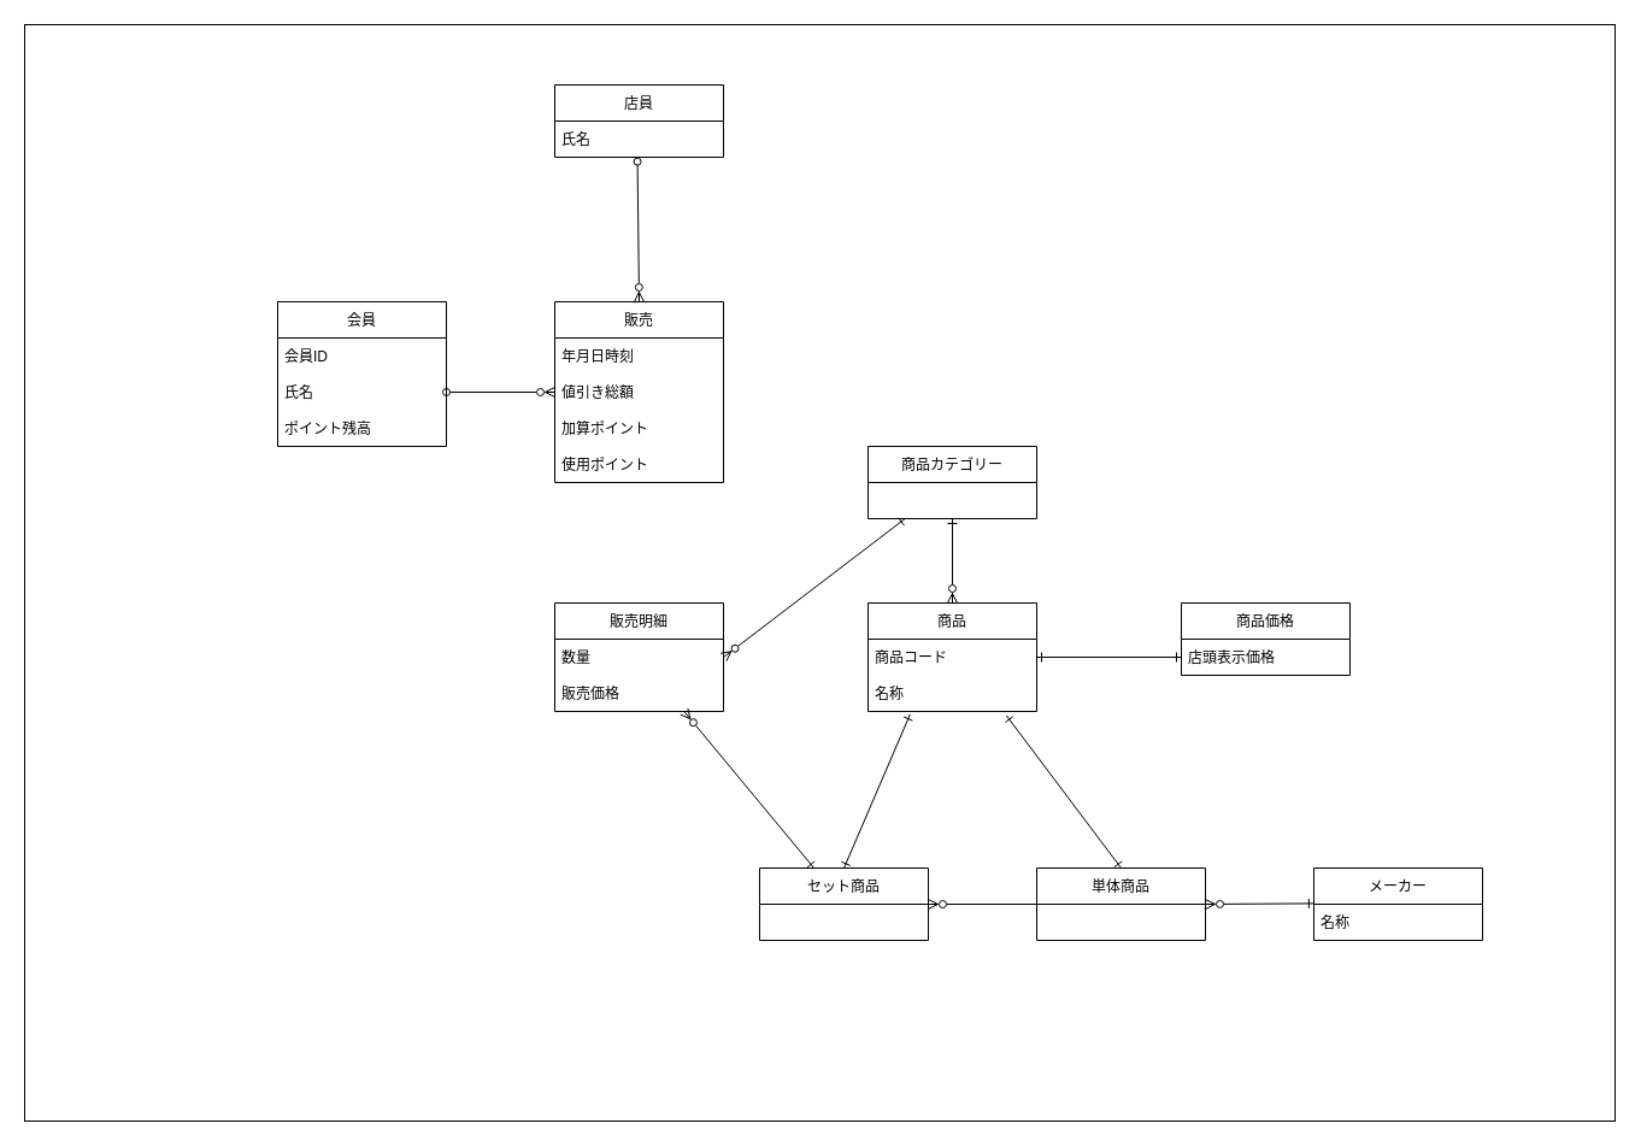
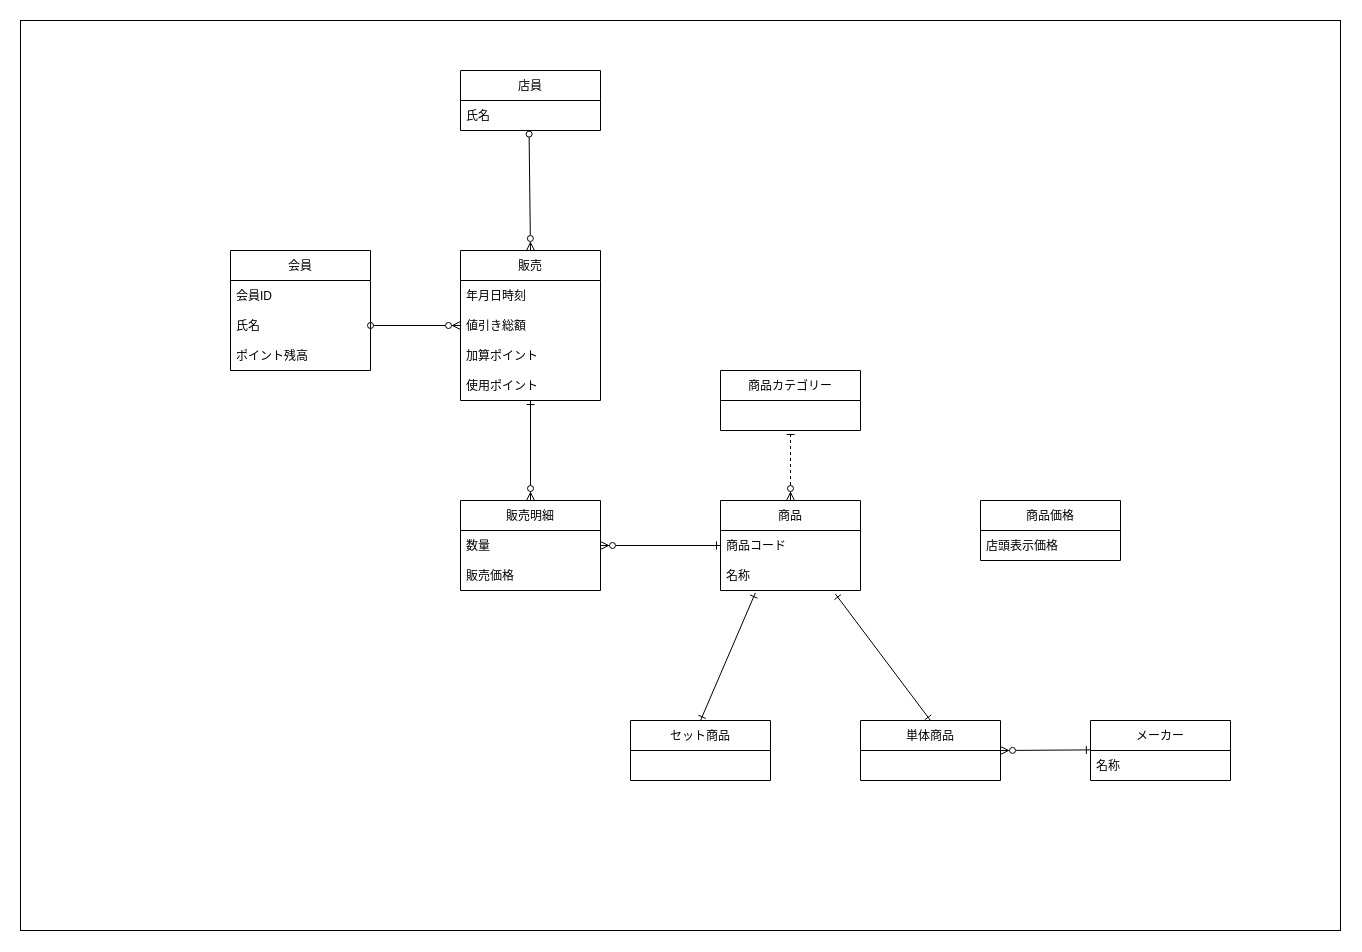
  <mxCell id="0" />
  <mxCell id="1" parent="0" />
  <mxCell id="2" value="" style="rounded=0;whiteSpace=wrap;html=1;" parent="1" vertex="1"><mxGeometry x="20" y="20" width="1320" height="910" as="geometry" /></mxCell>
  <mxCell id="3" style="edgeStyle=none;html=1;entryX=0.5;entryY=0;entryDx=0;entryDy=0;startArrow=ERone;startFill=0;endArrow=ERzeroToMany;endFill=0;" parent="1" edge="1"><mxGeometry relative="1" as="geometry"><mxPoint x="565" y="670" as="targetPoint" /></mxGeometry></mxCell>
  <mxCell id="4" style="edgeStyle=none;html=1;exitX=1;exitY=0.5;exitDx=0;exitDy=0;entryX=0;entryY=0.5;entryDx=0;entryDy=0;startArrow=ERzeroToMany;startFill=0;endArrow=ERzeroToMany;endFill=0;" parent="1" edge="1"><mxGeometry relative="1" as="geometry"><mxPoint x="1080" y="696" as="targetPoint" /></mxGeometry></mxCell>
  <mxCell id="5" value="会員" style="swimlane;fontStyle=0;childLayout=stackLayout;horizontal=1;startSize=30;horizontalStack=0;resizeParent=1;resizeParentMax=0;resizeLast=0;collapsible=0;marginBottom=0;" vertex="1" parent="1"><mxGeometry x="230" y="250" width="140" height="120" as="geometry" /></mxCell>
  <mxCell id="6" value="会員ID" style="text;strokeColor=none;fillColor=none;align=left;verticalAlign=middle;spacingLeft=4;spacingRight=4;overflow=hidden;points=[[0,0.5],[1,0.5]];portConstraint=eastwest;rotatable=0;" vertex="1" parent="5"><mxGeometry y="30" width="140" height="30" as="geometry" /></mxCell>
  <mxCell id="7" value="氏名" style="text;strokeColor=none;fillColor=none;align=left;verticalAlign=middle;spacingLeft=4;spacingRight=4;overflow=hidden;points=[[0,0.5],[1,0.5]];portConstraint=eastwest;rotatable=0;" vertex="1" parent="5"><mxGeometry y="60" width="140" height="30" as="geometry" /></mxCell>
  <mxCell id="8" value="ポイント残高" style="text;strokeColor=none;fillColor=none;align=left;verticalAlign=middle;spacingLeft=4;spacingRight=4;overflow=hidden;points=[[0,0.5],[1,0.5]];portConstraint=eastwest;rotatable=0;" vertex="1" parent="5"><mxGeometry y="90" width="140" height="30" as="geometry" /></mxCell>
  <mxCell id="9" style="edgeStyle=none;html=1;exitX=0.5;exitY=0;exitDx=0;exitDy=0;entryX=0.49;entryY=1.12;entryDx=0;entryDy=0;entryPerimeter=0;startArrow=ERzeroToMany;startFill=0;endArrow=oval;endFill=0;" edge="1" parent="1" source="10" target="17"><mxGeometry relative="1" as="geometry" /></mxCell>
  <mxCell id="10" value="販売" style="swimlane;fontStyle=0;childLayout=stackLayout;horizontal=1;startSize=30;horizontalStack=0;resizeParent=1;resizeParentMax=0;resizeLast=0;collapsible=0;marginBottom=0;" vertex="1" parent="1"><mxGeometry x="460" y="250" width="140" height="150" as="geometry" /></mxCell>
  <mxCell id="11" value="年月日時刻" style="text;strokeColor=none;fillColor=none;align=left;verticalAlign=middle;spacingLeft=4;spacingRight=4;overflow=hidden;points=[[0,0.5],[1,0.5]];portConstraint=eastwest;rotatable=0;" vertex="1" parent="10"><mxGeometry y="30" width="140" height="30" as="geometry" /></mxCell>
  <mxCell id="12" value="値引き総額" style="text;strokeColor=none;fillColor=none;align=left;verticalAlign=middle;spacingLeft=4;spacingRight=4;overflow=hidden;points=[[0,0.5],[1,0.5]];portConstraint=eastwest;rotatable=0;" vertex="1" parent="10"><mxGeometry y="60" width="140" height="30" as="geometry" /></mxCell>
  <mxCell id="13" value="加算ポイント" style="text;strokeColor=none;fillColor=none;align=left;verticalAlign=middle;spacingLeft=4;spacingRight=4;overflow=hidden;points=[[0,0.5],[1,0.5]];portConstraint=eastwest;rotatable=0;" vertex="1" parent="10"><mxGeometry y="90" width="140" height="30" as="geometry" /></mxCell>
  <mxCell id="14" value="使用ポイント" style="text;strokeColor=none;fillColor=none;align=left;verticalAlign=middle;spacingLeft=4;spacingRight=4;overflow=hidden;points=[[0,0.5],[1,0.5]];portConstraint=eastwest;rotatable=0;" vertex="1" parent="10"><mxGeometry y="120" width="140" height="30" as="geometry" /></mxCell>
  <mxCell id="15" value="店員" style="swimlane;fontStyle=0;childLayout=stackLayout;horizontal=1;startSize=30;horizontalStack=0;resizeParent=1;resizeParentMax=0;resizeLast=0;collapsible=0;marginBottom=0;" vertex="1" parent="1"><mxGeometry x="460" y="70" width="140" height="60" as="geometry" /></mxCell>
  <mxCell id="16" style="edgeStyle=none;html=1;startArrow=oval;startFill=0;endArrow=ERzeroToMany;endFill=0;" edge="1" parent="1" source="7" target="12"><mxGeometry relative="1" as="geometry" /></mxCell>
  <mxCell id="17" value="氏名" style="text;strokeColor=none;fillColor=none;align=left;verticalAlign=middle;spacingLeft=4;spacingRight=4;overflow=hidden;points=[[0,0.5],[1,0.5]];portConstraint=eastwest;rotatable=0;" vertex="1" parent="1"><mxGeometry x="460" y="100" width="140" height="30" as="geometry" /></mxCell>
- <mxCell id="18" style="edgeStyle=none;html=1;startArrow=ERzeroToMany;startFill=0;endArrow=ERone;endFill=0;" edge="1" parent="1" source="19" target="33"><mxGeometry relative="1" as="geometry" /></mxCell>
+ <mxCell id="18" style="edgeStyle=none;html=1;startArrow=ERzeroToMany;startFill=0;endArrow=ERone;endFill=0;" edge="1" parent="1" source="19" target="14"><mxGeometry relative="1" as="geometry" /></mxCell>
  <mxCell id="19" value="販売明細" style="swimlane;fontStyle=0;childLayout=stackLayout;horizontal=1;startSize=30;horizontalStack=0;resizeParent=1;resizeParentMax=0;resizeLast=0;collapsible=0;marginBottom=0;" vertex="1" parent="1"><mxGeometry x="460" y="500" width="140" height="90" as="geometry" /></mxCell>
  <mxCell id="20" value="数量" style="text;strokeColor=none;fillColor=none;align=left;verticalAlign=middle;spacingLeft=4;spacingRight=4;overflow=hidden;points=[[0,0.5],[1,0.5]];portConstraint=eastwest;rotatable=0;" vertex="1" parent="19"><mxGeometry y="30" width="140" height="30" as="geometry" /></mxCell>
  <mxCell id="21" value="販売価格" style="text;strokeColor=none;fillColor=none;align=left;verticalAlign=middle;spacingLeft=4;spacingRight=4;overflow=hidden;points=[[0,0.5],[1,0.5]];portConstraint=eastwest;rotatable=0;" vertex="1" parent="19"><mxGeometry y="60" width="140" height="30" as="geometry" /></mxCell>
- <mxCell id="22" style="edgeStyle=none;html=1;entryX=0.5;entryY=1;entryDx=0;entryDy=0;startArrow=ERzeroToMany;startFill=0;endArrow=ERone;endFill=0;" edge="1" parent="1" source="23" target="27"><mxGeometry relative="1" as="geometry" /></mxCell>
+ <mxCell id="22" style="edgeStyle=none;html=1;entryX=0.5;entryY=1;entryDx=0;entryDy=0;startArrow=ERzeroToMany;startFill=0;endArrow=ERone;endFill=0;dashed=1;" edge="1" parent="1" source="23" target="27"><mxGeometry relative="1" as="geometry" /></mxCell>
  <mxCell id="23" value="商品" style="swimlane;fontStyle=0;childLayout=stackLayout;horizontal=1;startSize=30;horizontalStack=0;resizeParent=1;resizeParentMax=0;resizeLast=0;collapsible=0;marginBottom=0;" vertex="1" parent="1"><mxGeometry x="720" y="500" width="140" height="90" as="geometry" /></mxCell>
  <mxCell id="24" value="商品コード" style="text;strokeColor=none;fillColor=none;align=left;verticalAlign=middle;spacingLeft=4;spacingRight=4;overflow=hidden;points=[[0,0.5],[1,0.5]];portConstraint=eastwest;rotatable=0;" vertex="1" parent="23"><mxGeometry y="30" width="140" height="30" as="geometry" /></mxCell>
  <mxCell id="25" value="名称" style="text;strokeColor=none;fillColor=none;align=left;verticalAlign=middle;spacingLeft=4;spacingRight=4;overflow=hidden;points=[[0,0.5],[1,0.5]];portConstraint=eastwest;rotatable=0;" vertex="1" parent="23"><mxGeometry y="60" width="140" height="30" as="geometry" /></mxCell>
- <mxCell id="26" style="edgeStyle=none;html=1;exitX=1;exitY=0.5;exitDx=0;exitDy=0;startArrow=ERzeroToMany;startFill=0;endArrow=ERone;endFill=0;" edge="1" parent="1" source="20" target="27"><mxGeometry relative="1" as="geometry" /></mxCell>
+ <mxCell id="26" style="edgeStyle=none;html=1;exitX=1;exitY=0.5;exitDx=0;exitDy=0;startArrow=ERzeroToMany;startFill=0;endArrow=ERone;endFill=0;" edge="1" parent="1" source="20" target="24"><mxGeometry relative="1" as="geometry" /></mxCell>
  <mxCell id="27" value="商品カテゴリー" style="swimlane;fontStyle=0;childLayout=stackLayout;horizontal=1;startSize=30;horizontalStack=0;resizeParent=1;resizeParentMax=0;resizeLast=0;collapsible=0;marginBottom=0;" vertex="1" parent="1"><mxGeometry x="720" width="140" height="60" as="geometry" y="370" /></mxCell>
  <mxCell id="28" value="商品価格" style="swimlane;fontStyle=0;childLayout=stackLayout;horizontal=1;startSize=30;horizontalStack=0;resizeParent=1;resizeParentMax=0;resizeLast=0;collapsible=0;marginBottom=0;" vertex="1" parent="1"><mxGeometry x="980" y="500" width="140" height="60" as="geometry" /></mxCell>
  <mxCell id="29" value="店頭表示価格" style="text;strokeColor=none;fillColor=none;align=left;verticalAlign=middle;spacingLeft=4;spacingRight=4;overflow=hidden;points=[[0,0.5],[1,0.5]];portConstraint=eastwest;rotatable=0;" vertex="1" parent="28"><mxGeometry y="30" width="140" height="30" as="geometry" /></mxCell>
- <mxCell id="30" style="edgeStyle=none;html=1;exitX=1;exitY=0.5;exitDx=0;exitDy=0;entryX=0;entryY=0.5;entryDx=0;entryDy=0;startArrow=ERone;startFill=0;endArrow=ERone;endFill=0;" edge="1" parent="1" source="24" target="29"><mxGeometry relative="1" as="geometry" /></mxCell>
  <mxCell id="31" style="edgeStyle=none;html=1;exitX=0.5;exitY=0;exitDx=0;exitDy=0;entryX=0.249;entryY=1.08;entryDx=0;entryDy=0;entryPerimeter=0;startArrow=ERone;startFill=0;endArrow=ERone;endFill=0;" edge="1" parent="1" source="33" target="25"><mxGeometry relative="1" as="geometry" /></mxCell>
- <mxCell id="32" style="edgeStyle=none;html=1;exitX=1;exitY=0.5;exitDx=0;exitDy=0;entryX=0;entryY=0.5;entryDx=0;entryDy=0;startArrow=ERzeroToMany;startFill=0;endArrow=none;endFill=0;" edge="1" parent="1" source="33" target="36"><mxGeometry relative="1" as="geometry" /></mxCell>
  <mxCell id="33" value="セット商品" style="swimlane;fontStyle=0;childLayout=stackLayout;horizontal=1;startSize=30;horizontalStack=0;resizeParent=1;resizeParentMax=0;resizeLast=0;collapsible=0;marginBottom=0;" vertex="1" parent="1"><mxGeometry x="630" y="720" width="140" height="60" as="geometry" /></mxCell>
  <mxCell id="34" style="edgeStyle=none;html=1;exitX=0.5;exitY=0;exitDx=0;exitDy=0;entryX=0.82;entryY=1.113;entryDx=0;entryDy=0;entryPerimeter=0;startArrow=ERone;startFill=0;endArrow=ERone;endFill=0;" edge="1" parent="1" source="36" target="25"><mxGeometry relative="1" as="geometry" /></mxCell>
  <mxCell id="35" style="edgeStyle=none;html=1;exitX=1;exitY=0.5;exitDx=0;exitDy=0;entryX=-0.001;entryY=-0.02;entryDx=0;entryDy=0;entryPerimeter=0;startArrow=ERzeroToMany;startFill=0;endArrow=ERone;endFill=0;" edge="1" parent="1" source="36" target="38"><mxGeometry relative="1" as="geometry" /></mxCell>
  <mxCell id="36" value="単体商品" style="swimlane;fontStyle=0;childLayout=stackLayout;horizontal=1;startSize=30;horizontalStack=0;resizeParent=1;resizeParentMax=0;resizeLast=0;collapsible=0;marginBottom=0;" vertex="1" parent="1"><mxGeometry x="860" y="720" width="140" height="60" as="geometry" /></mxCell>
  <mxCell id="37" value="メーカー" style="swimlane;fontStyle=0;childLayout=stackLayout;horizontal=1;startSize=30;horizontalStack=0;resizeParent=1;resizeParentMax=0;resizeLast=0;collapsible=0;marginBottom=0;" vertex="1" parent="1"><mxGeometry x="1090" y="720" width="140" height="60" as="geometry" /></mxCell>
  <mxCell id="38" value="名称" style="text;strokeColor=none;fillColor=none;align=left;verticalAlign=middle;spacingLeft=4;spacingRight=4;overflow=hidden;points=[[0,0.5],[1,0.5]];portConstraint=eastwest;rotatable=0;" vertex="1" parent="37"><mxGeometry y="30" width="140" height="30" as="geometry" /></mxCell>
